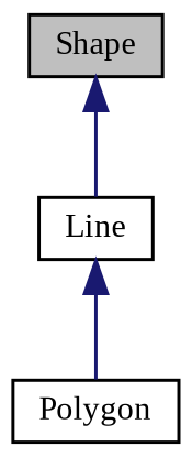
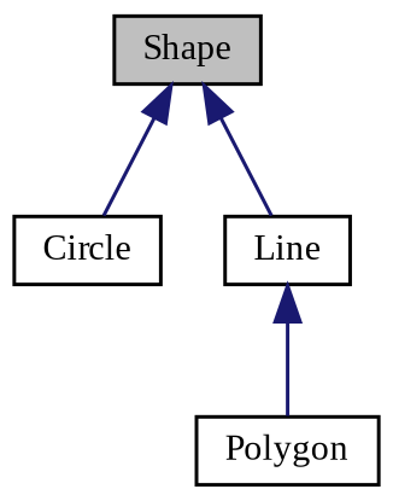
  digraph {
    fontname="Liberation Serif"
    node [color=black fillcolor=white fontname="Liberation Serif" fontsize=10 shape=record style=filled]
    edge [color=midnightblue dir=back fontname="Liberation Serif" fontsize=10 labelfontname=Helvetica labelfontsize=10 style=solid]
    n1 [fillcolor=grey75 fontcolor=black height=0.2 label=Shape width=0.4]
+   n2 [height=0.2 label=Circle width=0.4]
    n3 [height=0.2 label=Line width=0.4]
    n4 [height=0.2 label=Polygon width=0.4]
+   n1 -> n2
    n1 -> n3
    n3 -> n4
  }
